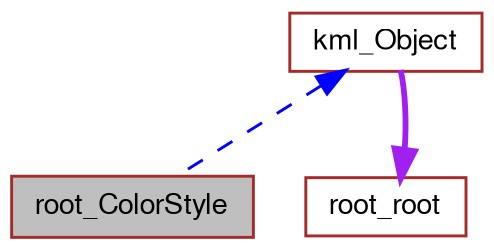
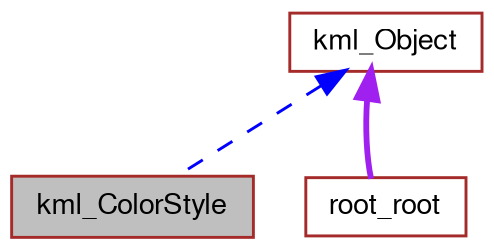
  digraph {
    node [color=brown fontname=FreeSans fontsize=10 shape=record]
    edge [dir=back fontname=FreeSans fontsize=10 labelfontname=FreeSans labelfontsize=10]
-   n1 [fillcolor=grey75 fontcolor=black height=0.2 label=root_ColorStyle style=filled width=0.4]
+   n1 [fillcolor=grey75 fontcolor=black height=0.2 label=kml_ColorStyle style=filled width=0.4]
    n2 [height=0.2 label=kml_Object width=0.4]
    n3 [height=0.2 label=root_root width=0.4]
    n2 -> n1 [color=blue style=dashed]
-   n3 -> n2 [color=purple style=bold]
+   n2 -> n3 [color=purple style=bold]
  }
